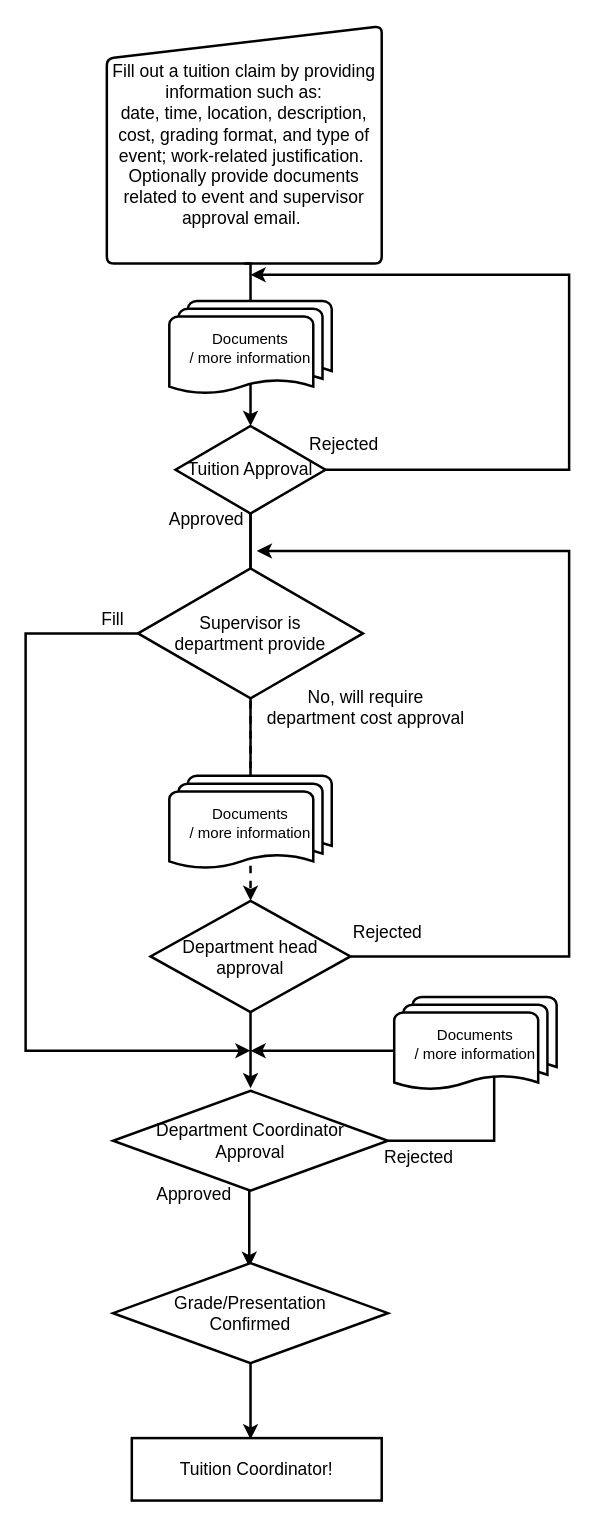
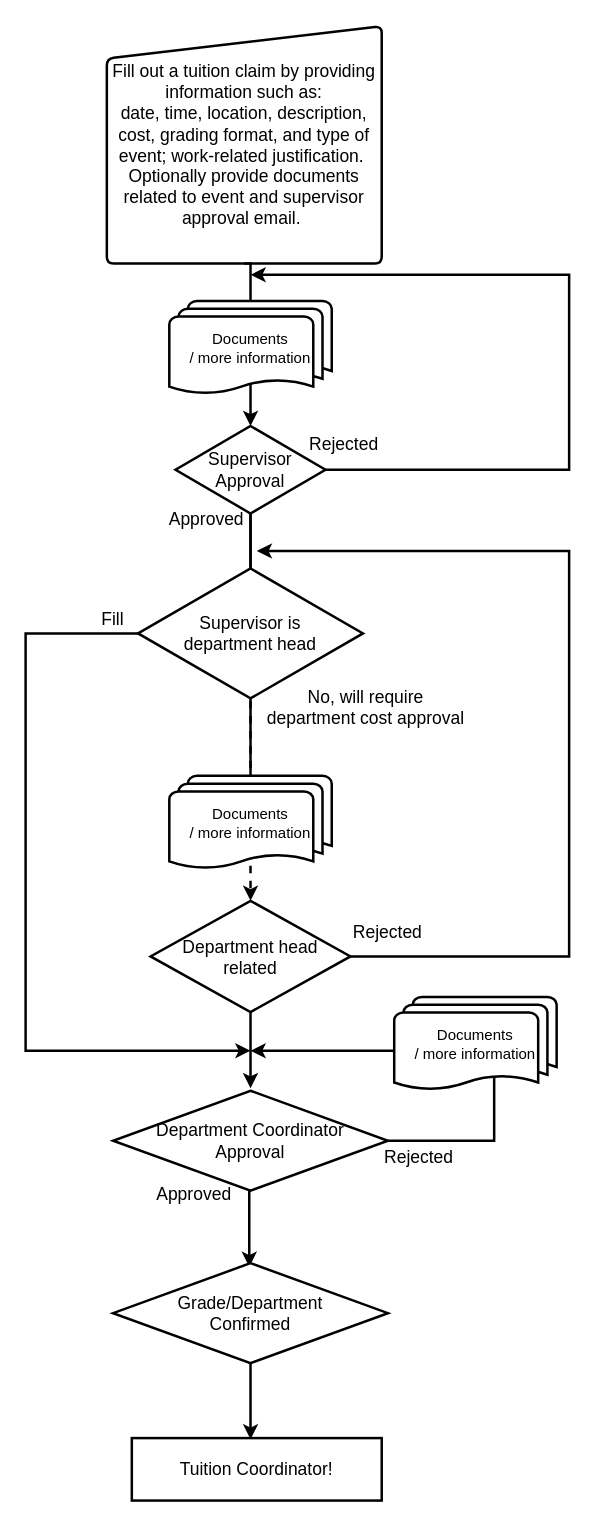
  <mxCell id="0" />
  <mxCell id="1" parent="0" />
  <mxCell id="2" value="&lt;font style=&quot;font-size: 14px&quot;&gt;&lt;font face=&quot;Candara, sans-serif&quot; style=&quot;font-size: 14px&quot;&gt;Fill out a tuition claim by providing information such as:&lt;br&gt;&lt;/font&gt;&lt;span lang=&quot;EN-US&quot; style=&quot;line-height: 107%&quot;&gt;&lt;font face=&quot;Candara, sans-serif&quot; style=&quot;font-size: 14px&quot;&gt;date, time, location, description, cost, grading format, and type of&lt;br&gt;event; work-related justification.&amp;nbsp;&lt;br&gt;Optionally provide documents related to event and supervisor approval email.&amp;nbsp;&lt;/font&gt;&lt;/span&gt;&lt;/font&gt;" style="html=1;strokeWidth=2;shape=manualInput;whiteSpace=wrap;rounded=1;size=26;arcSize=11;" parent="1" vertex="1"><mxGeometry x="85" y="20" width="220" height="190" as="geometry" /></mxCell>
- <mxCell id="3" value="Tuition Approval" style="strokeWidth=2;html=1;shape=mxgraph.flowchart.decision;whiteSpace=wrap;fontSize=14;" parent="1" vertex="1"><mxGeometry x="140" y="340" width="120" height="70" as="geometry" /></mxCell>
+ <mxCell id="3" value="Supervisor Approval" style="strokeWidth=2;html=1;shape=mxgraph.flowchart.decision;whiteSpace=wrap;fontSize=14;" parent="1" vertex="1"><mxGeometry x="140" y="340" width="120" height="70" as="geometry" /></mxCell>
  <mxCell id="4" value="" style="edgeStyle=elbowEdgeStyle;elbow=horizontal;endArrow=classic;html=1;rounded=0;fontSize=14;exitX=1;exitY=0.5;exitDx=0;exitDy=0;exitPerimeter=0;strokeWidth=2;" parent="1" source="3" edge="1"><mxGeometry width="50" height="50" relative="1" as="geometry"><mxPoint x="325" y="330" as="sourcePoint" /><mxPoint x="200" y="219" as="targetPoint" /><Array as="points"><mxPoint x="455" y="320" /><mxPoint x="395" y="310" /><mxPoint x="355" y="330" /></Array></mxGeometry></mxCell>
  <mxCell id="5" value="" style="edgeStyle=segmentEdgeStyle;endArrow=classic;html=1;rounded=0;fontSize=14;strokeWidth=2;entryX=0.5;entryY=0;entryDx=0;entryDy=0;entryPerimeter=0;exitX=0.5;exitY=0;exitDx=0;exitDy=0;startArrow=none;exitPerimeter=0;" parent="1" source="6" target="3" edge="1"><mxGeometry width="50" height="50" relative="1" as="geometry"><mxPoint x="35" y="310" as="sourcePoint" /><mxPoint x="85" y="260" as="targetPoint" /></mxGeometry></mxCell>
  <mxCell id="6" value="Documents&lt;br&gt;/ more information" style="strokeWidth=2;html=1;shape=mxgraph.flowchart.multi-document;whiteSpace=wrap;" parent="1" vertex="1"><mxGeometry x="135" y="240" width="130" height="75" as="geometry" /></mxCell>
  <mxCell id="7" value="" style="edgeStyle=segmentEdgeStyle;endArrow=none;html=1;rounded=0;fontSize=14;strokeWidth=2;entryX=0.5;entryY=0;entryDx=0;entryDy=0;entryPerimeter=0;exitX=0.5;exitY=1;exitDx=0;exitDy=0;" parent="1" source="2" target="6" edge="1"><mxGeometry width="50" height="50" relative="1" as="geometry"><mxPoint x="195" y="210" as="sourcePoint" /><mxPoint x="200" y="340" as="targetPoint" /></mxGeometry></mxCell>
- <mxCell id="8" value="Department head &lt;br&gt;approval" style="strokeWidth=2;html=1;shape=mxgraph.flowchart.decision;whiteSpace=wrap;fontSize=14;" parent="1" vertex="1"><mxGeometry x="120" y="720" width="160" height="89" as="geometry" /></mxCell>
+ <mxCell id="8" value="Department head &lt;br&gt;related" style="strokeWidth=2;html=1;shape=mxgraph.flowchart.decision;whiteSpace=wrap;fontSize=14;" parent="1" vertex="1"><mxGeometry x="120" y="720" width="160" height="89" as="geometry" /></mxCell>
  <mxCell id="9" value="" style="edgeStyle=elbowEdgeStyle;elbow=horizontal;endArrow=classic;html=1;rounded=0;fontSize=14;exitX=1;exitY=0.5;exitDx=0;exitDy=0;exitPerimeter=0;strokeWidth=2;" parent="1" source="8" edge="1"><mxGeometry width="50" height="50" relative="1" as="geometry"><mxPoint x="325" y="531" as="sourcePoint" /><mxPoint x="205" y="440" as="targetPoint" /><Array as="points"><mxPoint x="455" y="521" /><mxPoint x="395" y="511" /><mxPoint x="355" y="531" /></Array></mxGeometry></mxCell>
  <mxCell id="10" value="" style="edgeStyle=segmentEdgeStyle;endArrow=classic;html=1;rounded=0;fontSize=14;strokeWidth=2;entryX=0.5;entryY=0;entryDx=0;entryDy=0;entryPerimeter=0;exitX=0.5;exitY=0;exitDx=0;exitDy=0;startArrow=none;exitPerimeter=0;dashed=1;" parent="1" source="15" target="8" edge="1"><mxGeometry width="50" height="50" relative="1" as="geometry"><mxPoint x="35" y="511" as="sourcePoint" /><mxPoint x="85" y="461" as="targetPoint" /><Array as="points"><mxPoint x="200" y="410" /></Array></mxGeometry></mxCell>
  <mxCell id="11" value="Documents&lt;br&gt;/ more information" style="strokeWidth=2;html=1;shape=mxgraph.flowchart.multi-document;whiteSpace=wrap;" parent="1" vertex="1"><mxGeometry x="135" y="620" width="130" height="75" as="geometry" /></mxCell>
  <mxCell id="12" value="Rejected" style="text;html=1;strokeColor=none;fillColor=none;align=center;verticalAlign=middle;whiteSpace=wrap;rounded=0;shadow=0;fontSize=14;" parent="1" vertex="1"><mxGeometry x="245" y="340" width="60" height="30" as="geometry" /></mxCell>
  <mxCell id="13" value="Approved" style="text;html=1;strokeColor=none;fillColor=none;align=center;verticalAlign=middle;whiteSpace=wrap;rounded=0;shadow=0;fontSize=14;" parent="1" vertex="1"><mxGeometry x="135" y="400" width="60" height="30" as="geometry" /></mxCell>
  <mxCell id="14" value="" style="edgeStyle=segmentEdgeStyle;endArrow=none;html=1;rounded=0;fontSize=14;strokeWidth=2;entryX=0.5;entryY=0;entryDx=0;entryDy=0;entryPerimeter=0;exitX=0.5;exitY=0;exitDx=0;exitDy=0;startArrow=none;exitPerimeter=0;" parent="1" source="11" target="15" edge="1"><mxGeometry width="50" height="50" relative="1" as="geometry"><mxPoint x="200" y="620" as="sourcePoint" /><mxPoint x="200" y="720" as="targetPoint" /><Array as="points"><mxPoint x="200" y="410" /></Array></mxGeometry></mxCell>
- <mxCell id="15" value="Supervisor is &lt;br&gt;department provide" style="html=1;whiteSpace=wrap;aspect=fixed;shape=isoRectangle;shadow=0;fontSize=14;strokeWidth=2;" parent="1" vertex="1"><mxGeometry x="110" y="452" width="180" height="108" as="geometry" /></mxCell>
+ <mxCell id="15" value="Supervisor is &lt;br&gt;department head" style="html=1;whiteSpace=wrap;aspect=fixed;shape=isoRectangle;shadow=0;fontSize=14;strokeWidth=2;" parent="1" vertex="1"><mxGeometry x="110" y="452" width="180" height="108" as="geometry" /></mxCell>
  <mxCell id="16" value="" style="edgeStyle=segmentEdgeStyle;endArrow=classic;html=1;rounded=0;fontSize=14;strokeWidth=2;" parent="1" edge="1"><mxGeometry width="50" height="50" relative="1" as="geometry"><mxPoint x="110" y="506" as="sourcePoint" /><mxPoint x="200" y="840" as="targetPoint" /><Array as="points"><mxPoint x="110" y="506" /><mxPoint x="20" y="506" /><mxPoint x="20" y="840" /></Array></mxGeometry></mxCell>
  <mxCell id="17" value="Fill" style="text;html=1;strokeColor=none;fillColor=none;align=center;verticalAlign=middle;whiteSpace=wrap;rounded=0;shadow=0;fontSize=14;" parent="1" vertex="1"><mxGeometry x="60" y="480" width="60" height="30" as="geometry" /></mxCell>
  <mxCell id="18" value="No, will require &lt;br&gt;department cost approval" style="text;html=1;strokeColor=none;fillColor=none;align=center;verticalAlign=middle;whiteSpace=wrap;rounded=0;shadow=0;fontSize=14;" parent="1" vertex="1"><mxGeometry x="175" y="540" width="235" height="50" as="geometry" /></mxCell>
  <mxCell id="19" value="" style="edgeStyle=segmentEdgeStyle;endArrow=classic;html=1;rounded=0;fontSize=14;strokeWidth=2;" parent="1" edge="1"><mxGeometry width="50" height="50" relative="1" as="geometry"><mxPoint x="200" y="809" as="sourcePoint" /><mxPoint x="200" y="870" as="targetPoint" /></mxGeometry></mxCell>
  <mxCell id="20" value="Department Coordinator &lt;br style=&quot;font-size: 14px;&quot;&gt;Approval" style="rhombus;whiteSpace=wrap;html=1;strokeWidth=2;fontSize=14;" vertex="1" parent="1"><mxGeometry x="90" y="872" width="220" height="80" as="geometry" /></mxCell>
  <mxCell id="21" value="Approved" style="text;html=1;strokeColor=none;fillColor=none;align=center;verticalAlign=middle;whiteSpace=wrap;rounded=0;shadow=0;fontSize=14;" vertex="1" parent="1"><mxGeometry x="125" y="940" width="60" height="30" as="geometry" /></mxCell>
  <mxCell id="22" value="Rejected" style="text;html=1;strokeColor=none;fillColor=none;align=center;verticalAlign=middle;whiteSpace=wrap;rounded=0;shadow=0;fontSize=14;" vertex="1" parent="1"><mxGeometry x="280" y="730" width="60" height="30" as="geometry" /></mxCell>
  <mxCell id="23" value="" style="edgeStyle=segmentEdgeStyle;endArrow=classic;html=1;rounded=0;fontSize=14;strokeWidth=2;" edge="1" parent="1"><mxGeometry width="50" height="50" relative="1" as="geometry"><mxPoint x="199" y="952" as="sourcePoint" /><mxPoint x="199" y="1013" as="targetPoint" /></mxGeometry></mxCell>
  <mxCell id="24" value="" style="edgeStyle=segmentEdgeStyle;endArrow=classic;html=1;rounded=0;fontSize=14;strokeWidth=2;exitX=1;exitY=0.5;exitDx=0;exitDy=0;" edge="1" parent="1" source="20"><mxGeometry width="50" height="50" relative="1" as="geometry"><mxPoint x="445" y="670" as="sourcePoint" /><mxPoint x="200" y="840" as="targetPoint" /><Array as="points"><mxPoint x="395" y="912" /><mxPoint x="395" y="840" /></Array></mxGeometry></mxCell>
  <mxCell id="25" value="Rejected" style="text;html=1;strokeColor=none;fillColor=none;align=center;verticalAlign=middle;whiteSpace=wrap;rounded=0;shadow=0;fontSize=14;" vertex="1" parent="1"><mxGeometry x="305" y="910" width="60" height="30" as="geometry" /></mxCell>
  <mxCell id="26" value="Documents&lt;br&gt;/ more information" style="strokeWidth=2;html=1;shape=mxgraph.flowchart.multi-document;whiteSpace=wrap;" vertex="1" parent="1"><mxGeometry x="315" y="797" width="130" height="75" as="geometry" /></mxCell>
- <mxCell id="27" value="Grade/Presentation&lt;br&gt;Confirmed" style="rhombus;whiteSpace=wrap;html=1;strokeWidth=2;fontSize=14;" vertex="1" parent="1"><mxGeometry x="90" y="1010" width="220" height="80" as="geometry" /></mxCell>
+ <mxCell id="27" value="Grade/Department&lt;br&gt;Confirmed" style="rhombus;whiteSpace=wrap;html=1;strokeWidth=2;fontSize=14;" vertex="1" parent="1"><mxGeometry x="90" y="1010" width="220" height="80" as="geometry" /></mxCell>
  <mxCell id="28" value="" style="edgeStyle=segmentEdgeStyle;endArrow=classic;html=1;rounded=0;fontSize=14;strokeWidth=2;" edge="1" parent="1"><mxGeometry width="50" height="50" relative="1" as="geometry"><mxPoint x="200" y="1090" as="sourcePoint" /><mxPoint x="200" y="1151" as="targetPoint" /></mxGeometry></mxCell>
  <mxCell id="29" value="Tuition Coordinator!" style="rounded=0;whiteSpace=wrap;html=1;fontSize=14;strokeWidth=2;" vertex="1" parent="1"><mxGeometry x="105" y="1150" width="200" height="50" as="geometry" /></mxCell>
